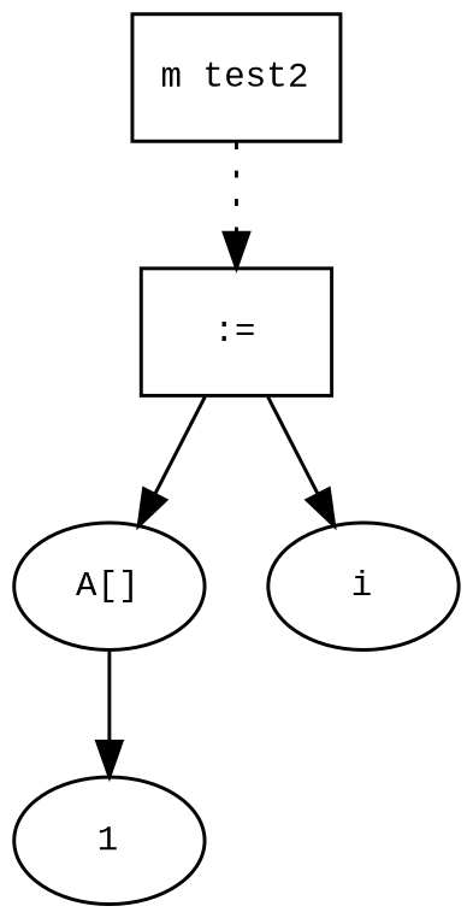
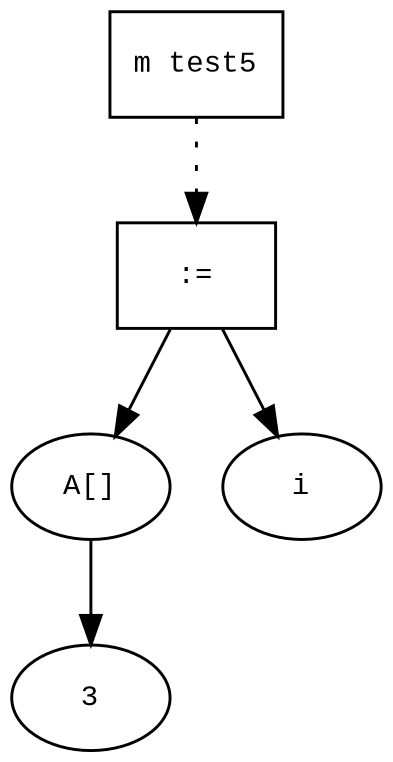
  digraph {
    fontname="Times New Roman"
    fontsize=10
    node [fontname="Courier New" fontsize=10 shape=ellipse]
    edge [fontname="Times New Roman" fontsize=10]
-   n1 [label="m test2" shape=box]
+   n1 [label="m test5" shape=box]
    n2 [label=":=" shape=box]
    n3 [label="A[]"]
    n4 [label=i]
-   n5 [label=1]
+   n5 [label=3]
    n1 -> n2 [style=dotted]
    n2 -> n3
    n2 -> n4
    n3 -> n5
  }
